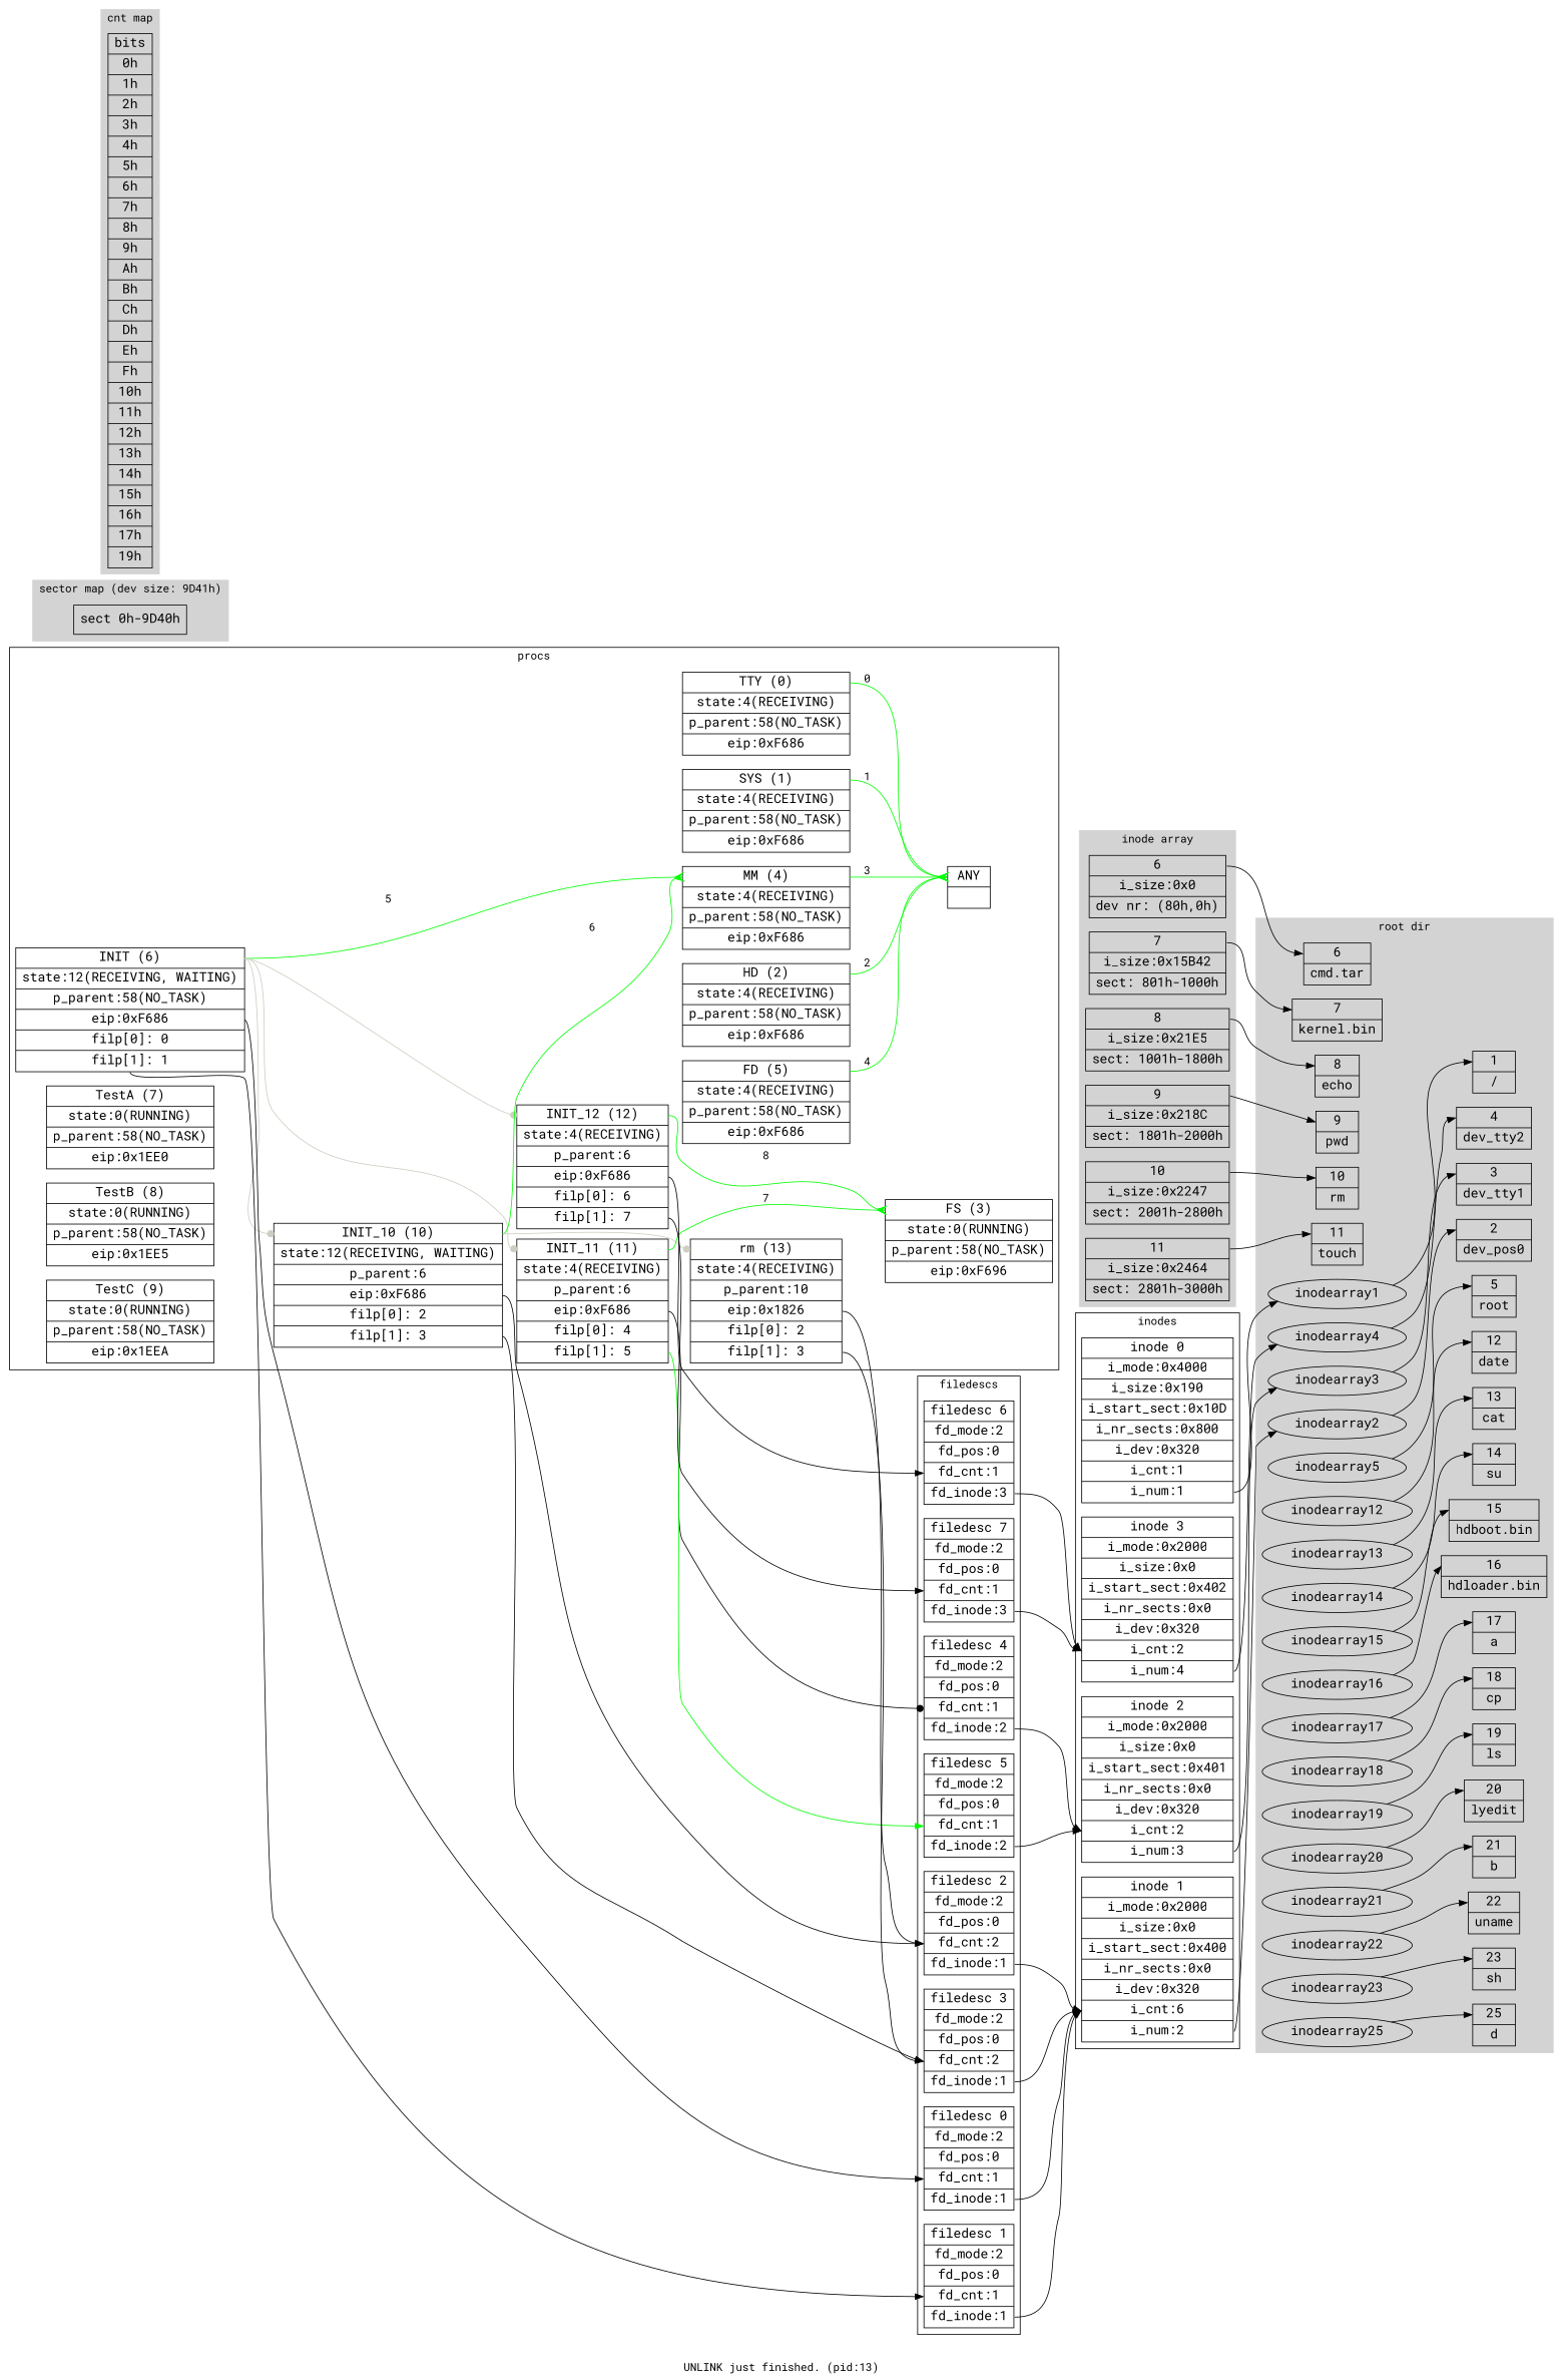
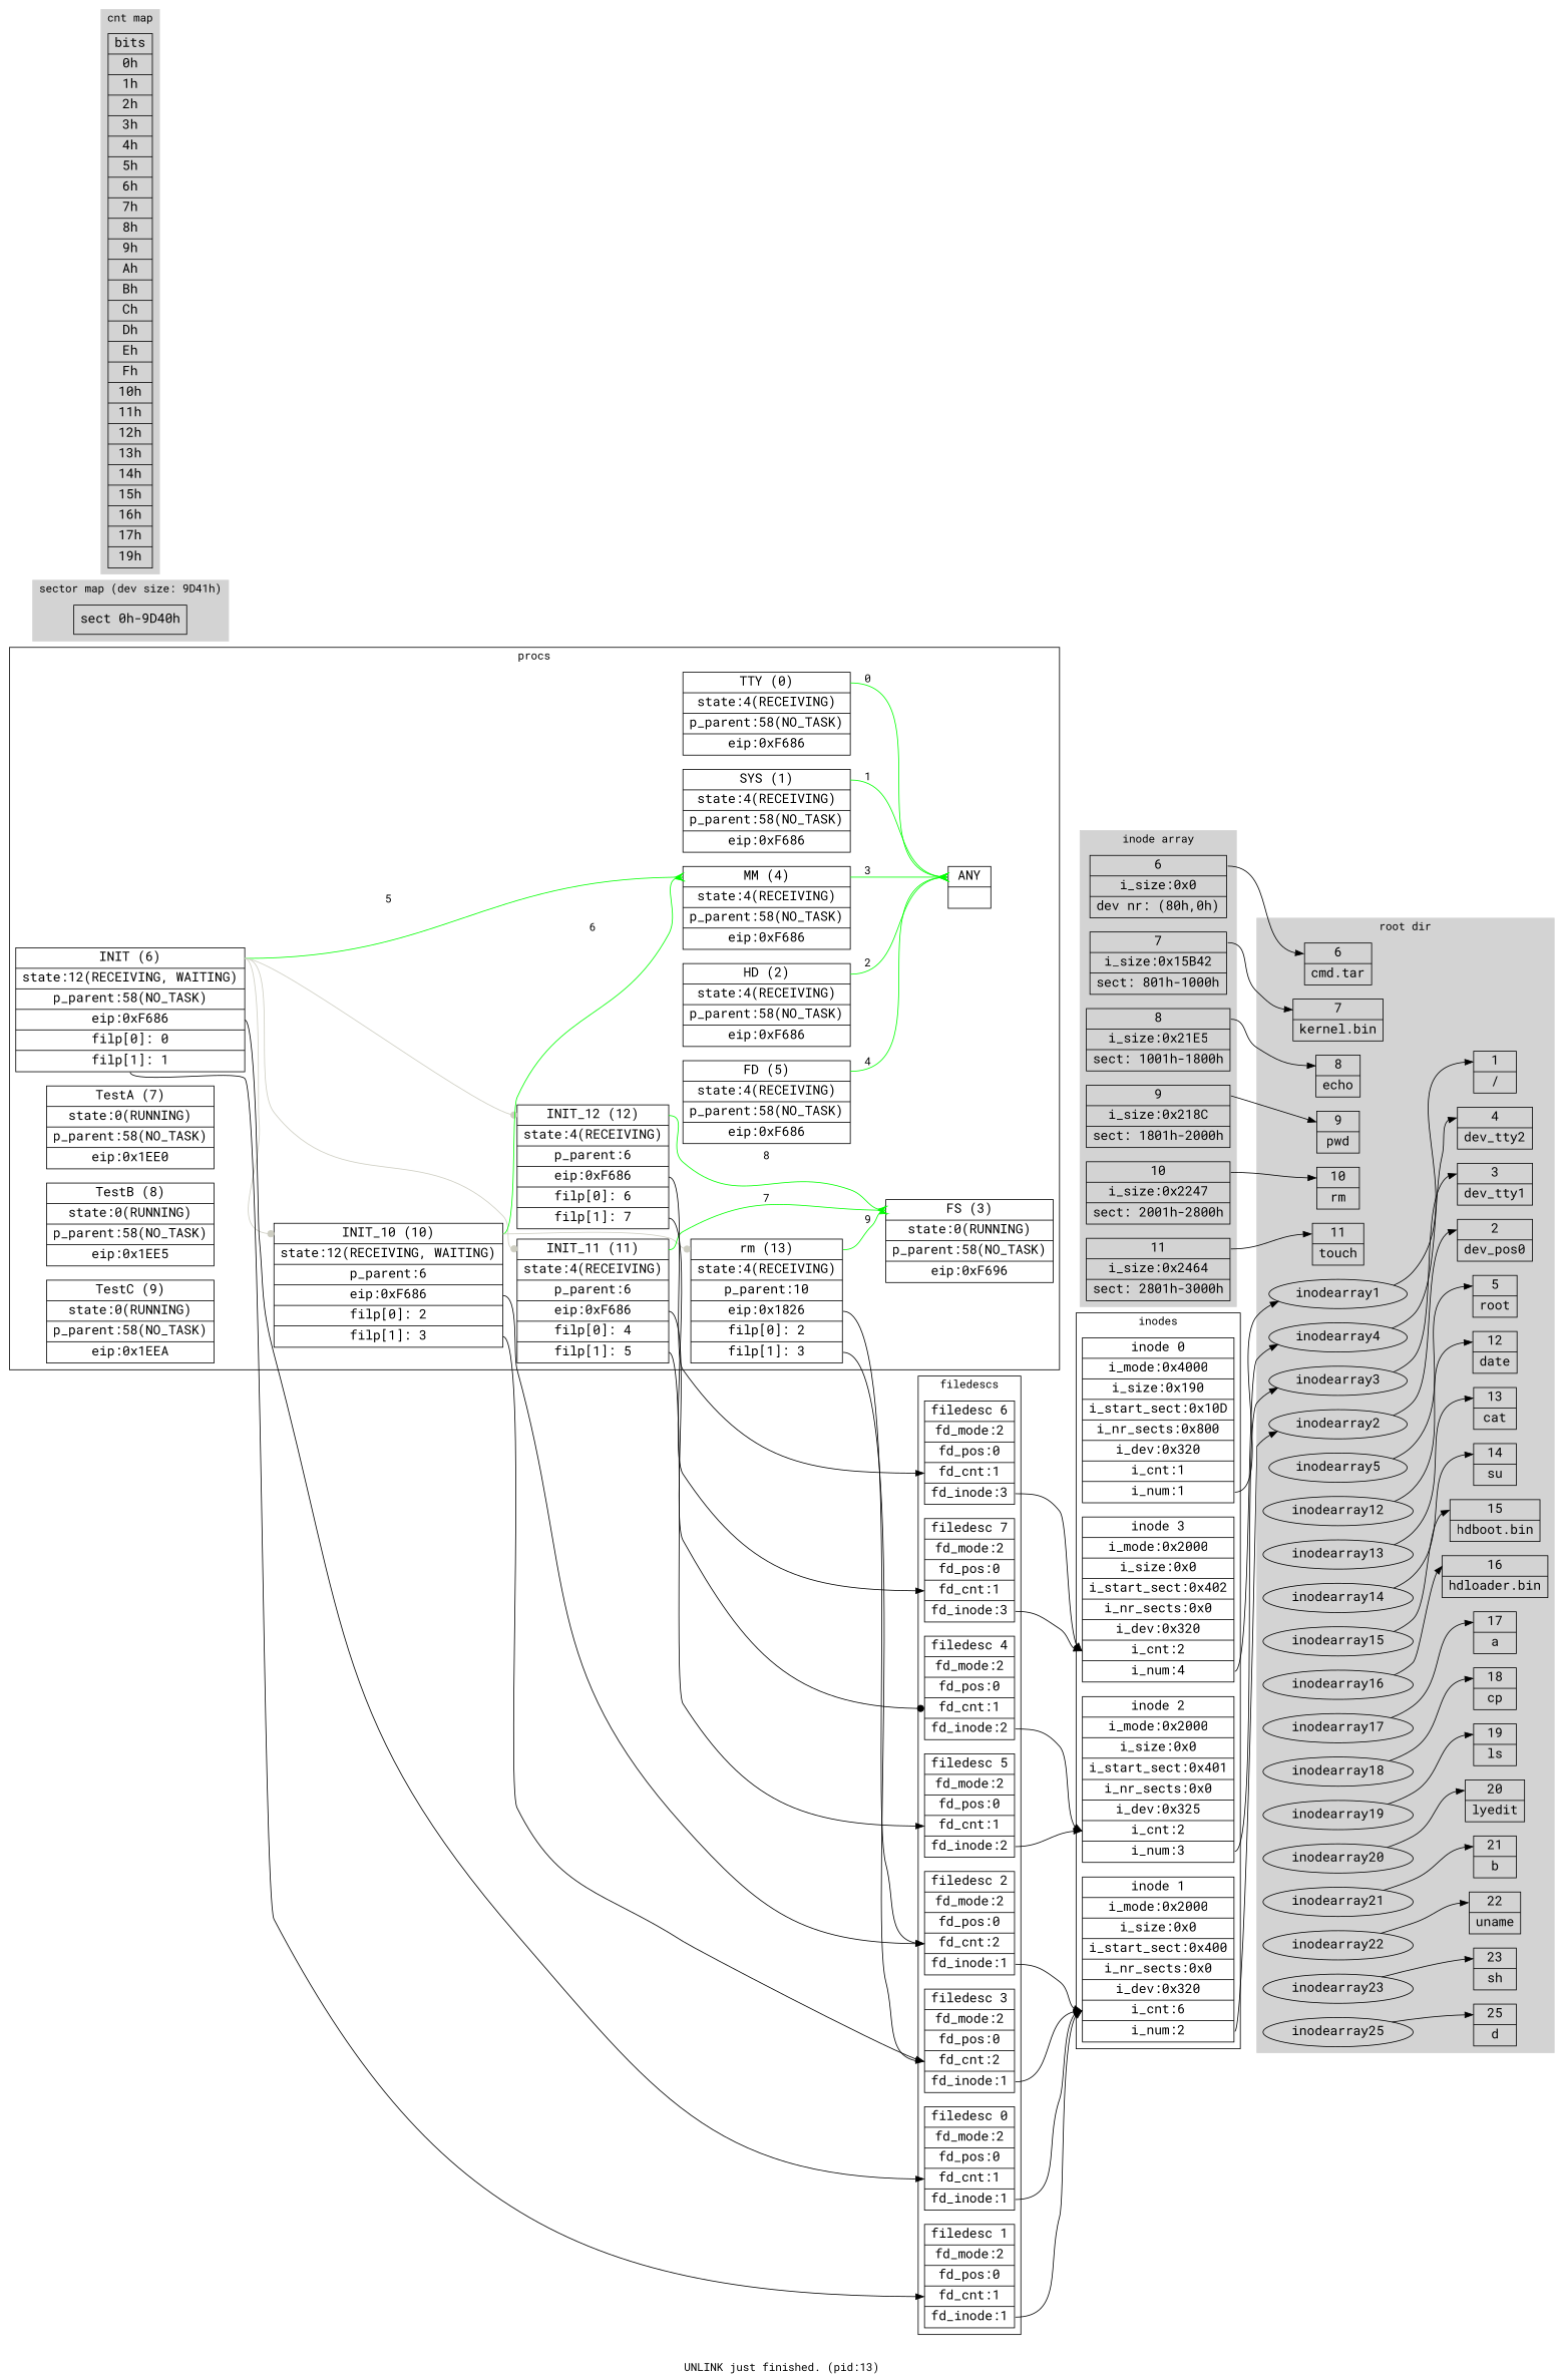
  digraph {
    fontname="Roboto Mono"
    label="UNLINK just finished. (pid:13)"
    rankdir=LR
    node [fontname="Roboto Mono" fontsize=16 shape=record]
    edge [fontname="Roboto Mono" headport=f0 tailport=f0]
    n1 [label="<f0>TTY (0) |<f1> state:4(RECEIVING)|<f2> p_parent:58(NO_TASK)|<f3> eip:0xF686 "]
    n2 [label="<f0>SYS (1) |<f1> state:4(RECEIVING)|<f2> p_parent:58(NO_TASK)|<f3> eip:0xF686 "]
    n3 [label="<f0>HD (2) |<f1> state:4(RECEIVING)|<f2> p_parent:58(NO_TASK)|<f3> eip:0xF686 "]
    n4 [label="<f0>FS (3) |<f1> state:0(RUNNING)|<f2> p_parent:58(NO_TASK)|<f3> eip:0xF696 "]
    n5 [label="<f0>MM (4) |<f1> state:4(RECEIVING)|<f2> p_parent:58(NO_TASK)|<f3> eip:0xF686 "]
    n6 [label="<f0>FD (5) |<f1> state:4(RECEIVING)|<f2> p_parent:58(NO_TASK)|<f3> eip:0xF686 "]
    n7 [label="<f0>INIT (6) |<f1> state:12(RECEIVING, WAITING)|<f2> p_parent:58(NO_TASK)|<f3> eip:0xF686 |<f3> filp[0]: 0 |<f4> filp[1]: 1 "]
    n8 [label="<f0>TestA (7) |<f1> state:0(RUNNING)|<f2> p_parent:58(NO_TASK)|<f3> eip:0x1EE0 "]
    n9 [label="<f0>TestB (8) |<f1> state:0(RUNNING)|<f2> p_parent:58(NO_TASK)|<f3> eip:0x1EE5 "]
    n10 [label="<f0>TestC (9) |<f1> state:0(RUNNING)|<f2> p_parent:58(NO_TASK)|<f3> eip:0x1EEA "]
    n11 [label="<f0>INIT_10 (10) |<f1> state:12(RECEIVING, WAITING)|<f2> p_parent:6|<f3> eip:0xF686 |<f3> filp[0]: 2 |<f4> filp[1]: 3 "]
    n12 [label="<f0>INIT_11 (11) |<f1> state:4(RECEIVING)|<f2> p_parent:6|<f3> eip:0xF686 |<f3> filp[0]: 4 |<f4> filp[1]: 5 "]
    n13 [label="<f0>INIT_12 (12) |<f1> state:4(RECEIVING)|<f2> p_parent:6|<f3> eip:0xF686 |<f3> filp[0]: 6 |<f4> filp[1]: 7 "]
    n14 [label="<f0>rm (13) |<f1> state:4(RECEIVING)|<f2> p_parent:10|<f3> eip:0x1826 |<f3> filp[0]: 2 |<f4> filp[1]: 3 "]
    n15 [label="<f0>ANY |<f1> "]
    n16 [label="<f0>filedesc 0|<f1> fd_mode:2|<f2> fd_pos:0|<f3> fd_cnt:1|<f4> fd_inode:1 "]
    n17 [label="<f0>filedesc 1|<f1> fd_mode:2|<f2> fd_pos:0|<f3> fd_cnt:1|<f4> fd_inode:1 "]
    n18 [label="<f0>filedesc 2|<f1> fd_mode:2|<f2> fd_pos:0|<f3> fd_cnt:2|<f4> fd_inode:1 "]
    n19 [label="<f0>filedesc 3|<f1> fd_mode:2|<f2> fd_pos:0|<f3> fd_cnt:2|<f4> fd_inode:1 "]
    n20 [label="<f0>filedesc 4|<f1> fd_mode:2|<f2> fd_pos:0|<f3> fd_cnt:1|<f4> fd_inode:2 "]
    n21 [label="<f0>filedesc 5|<f1> fd_mode:2|<f2> fd_pos:0|<f3> fd_cnt:1|<f4> fd_inode:2 "]
    n22 [label="<f0>filedesc 6|<f1> fd_mode:2|<f2> fd_pos:0|<f3> fd_cnt:1|<f4> fd_inode:3 "]
    n23 [label="<f0>filedesc 7|<f1> fd_mode:2|<f2> fd_pos:0|<f3> fd_cnt:1|<f4> fd_inode:3 "]
    n24 [label="<f0>inode 0|<f1> i_mode:0x4000|<f2> i_size:0x190|<f3> i_start_sect:0x10D|<f4> i_nr_sects:0x800|<f5> i_dev:0x320|<f6> i_cnt:1|<f7> i_num:1 "]
    n25 [label="<f0>inode 1|<f1> i_mode:0x2000|<f2> i_size:0x0|<f3> i_start_sect:0x400|<f4> i_nr_sects:0x0|<f5> i_dev:0x320|<f6> i_cnt:6|<f7> i_num:2 "]
-   n26 [label="<f0>inode 2|<f1> i_mode:0x2000|<f2> i_size:0x0|<f3> i_start_sect:0x401|<f4> i_nr_sects:0x0|<f5> i_dev:0x320|<f6> i_cnt:2|<f7> i_num:3 "]
+   n26 [label="<f0>inode 2|<f1> i_mode:0x2000|<f2> i_size:0x0|<f3> i_start_sect:0x401|<f4> i_nr_sects:0x0|<f5> i_dev:0x325|<f6> i_cnt:2|<f7> i_num:3 "]
    n27 [label="<f0>inode 3|<f1> i_mode:0x2000|<f2> i_size:0x0|<f3> i_start_sect:0x402|<f4> i_nr_sects:0x0|<f5> i_dev:0x320|<f6> i_cnt:2|<f7> i_num:4 "]
    n28 [label="<f0>sect 0h-9D40h "]
    n29 [label="<f0>bits| 0h | 1h | 2h | 3h | 4h | 5h | 6h | 7h | 8h | 9h | Ah | Bh | Ch | Dh | Eh | Fh | 10h | 11h | 12h | 13h | 14h | 15h | 16h | 17h | 19h "]
    n30 [label="<f0> 6|<f2> i_size:0x0|<f3> dev nr: (80h,0h) "]
    n31 [label="<f0> 7|<f2> i_size:0x15B42|<f3> sect: 801h-1000h "]
    n32 [label="<f0> 8|<f2> i_size:0x21E5|<f3> sect: 1001h-1800h "]
    n33 [label="<f0> 9|<f2> i_size:0x218C|<f3> sect: 1801h-2000h "]
    n34 [label="<f0> 10|<f2> i_size:0x2247|<f3> sect: 2001h-2800h "]
    n35 [label="<f0> 11|<f2> i_size:0x2464|<f3> sect: 2801h-3000h "]
    n36 [label="<f0> 6|<f2> cmd.tar "]
    n37 [label="<f0> 7|<f2> kernel.bin "]
    n38 [label="<f0> 8|<f2> echo "]
    n39 [label="<f0> 9|<f2> pwd "]
    n40 [label="<f0> 10|<f2> rm "]
    n41 [label="<f0> 11|<f2> touch "]
    n42 [label="<f0> 1|<f2> / "]
    inodearray1 [shape=ellipse]
    n44 [label="<f0> 2|<f2> dev_pos0 "]
    inodearray2 [shape=ellipse]
    n46 [label="<f0> 3|<f2> dev_tty1 "]
    inodearray3 [shape=ellipse]
    n48 [label="<f0> 4|<f2> dev_tty2 "]
    inodearray4 [shape=ellipse]
    n50 [label="<f0> 5|<f2> root "]
    inodearray5 [shape=ellipse]
    n52 [label="<f0> 12|<f2> date "]
    inodearray12 [shape=ellipse]
    n54 [label="<f0> 13|<f2> cat "]
    inodearray13 [shape=ellipse]
    n56 [label="<f0> 14|<f2> su "]
    inodearray14 [shape=ellipse]
    n58 [label="<f0> 15|<f2> hdboot.bin "]
    inodearray15 [shape=ellipse]
    n60 [label="<f0> 16|<f2> hdloader.bin "]
    inodearray16 [shape=ellipse]
    n62 [label="<f0> 17|<f2> a "]
    inodearray17 [shape=ellipse]
    n64 [label="<f0> 18|<f2> cp "]
    inodearray18 [shape=ellipse]
    n66 [label="<f0> 19|<f2> ls "]
    inodearray19 [shape=ellipse]
    n68 [label="<f0> 20|<f2> lyedit "]
    inodearray20 [shape=ellipse]
    n70 [label="<f0> 21|<f2> b "]
    inodearray21 [shape=ellipse]
    n72 [label="<f0> 22|<f2> uname "]
    inodearray22 [shape=ellipse]
    n74 [label="<f0> 23|<f2> sh "]
    inodearray23 [shape=ellipse]
    n76 [label="<f0> 25|<f2> d "]
    inodearray25 [shape=ellipse]
    subgraph cluster_1 {
      label=procs
      n1
      n2
      n3
      n4
      n5
      n6
      n7
      n8
      n9
      n10
      n11
      n12
      n13
      n14
      n15
    }
    subgraph cluster_2 {
      label=filedescs
      n16
      n17
      n18
      n19
      n20
      n21
      n22
      n23
    }
    subgraph cluster_3 {
      label=inodes
      n24
      n25
      n26
      n27
    }
    subgraph cluster_4 {
      color=lightgrey
      label="sector map (dev size: 9D41h)"
      style=filled
      n28
    }
    subgraph cluster_5 {
      color=lightgrey
      label="cnt map"
      style=filled
      n29
    }
    subgraph cluster_6 {
      color=lightgrey
      label="inode array"
      style=filled
      n30
      n31
      n32
      n33
      n34
      n35
    }
    subgraph cluster_7 {
      color=lightgrey
      label="root dir"
      style=filled
      n36
      n37
      n38
      n39
      n40
      n41
      n42
      inodearray1
      n44
      inodearray2
      n46
      inodearray3
      n48
      inodearray4
      n50
      inodearray5
      n52
      inodearray12
      n54
      inodearray13
      n56
      inodearray14
      n58
      inodearray15
      n60
      inodearray16
      n62
      inodearray17
      n64
      inodearray18
      n66
      inodearray19
      n68
      inodearray20
      n70
      inodearray21
      n72
      inodearray22
      n74
      inodearray23
      n76
      inodearray25
    }
    n1 -> n15 [arrowhead=crow color=green label=0]
    n2 -> n15 [arrowhead=crow color=green label=1]
    n3 -> n15 [arrowhead=crow color=green label=2]
    n5 -> n15 [arrowhead=crow color=green label=3]
    n6 -> n15 [arrowhead=crow color=green label=4]
    n7 -> n5 [arrowhead=crow color=green label=5]
    n7 -> n11 [arrowhead=dot color=ivory3]
    n7 -> n12 [arrowhead=dot color=ivory3]
    n7 -> n13 [arrowhead=dot color=ivory3]
    n7 -> n16 [headport=f3 tailport=f3]
    n7 -> n17 [headport=f3 tailport=f4]
    n11 -> n5 [arrowhead=crow color=green label=6]
    n11 -> n14 [arrowhead=dot color=ivory3]
    n11 -> n18 [headport=f3 tailport=f3]
    n11 -> n19 [headport=f3 tailport=f4]
    n12 -> n4 [arrowhead=crow color=green label=7]
    n12 -> n20 [arrowhead=dot headport=f3 tailport=f3]
-   n12 -> n21 [headport=f3 tailport=f4 color=green]
+   n12 -> n21 [headport=f3 tailport=f4]
    n13 -> n4 [arrowhead=crow color=green label=8]
    n13 -> n22 [headport=f3 tailport=f3]
    n13 -> n23 [headport=f3 tailport=f4]
+   n14 -> n4 [arrowhead=crow color=green label=9]
    n14 -> n18 [headport=f3 tailport=f3]
    n14 -> n19 [headport=f3 tailport=f4]
    n16 -> n25 [headport=f6 tailport=f4]
    n17 -> n25 [headport=f6 tailport=f4]
    n18 -> n25 [headport=f6 tailport=f4]
    n19 -> n25 [headport=f6 tailport=f4]
    n20 -> n26 [headport=f6 tailport=f4]
    n21 -> n26 [headport=f6 tailport=f4]
    n22 -> n27 [headport=f6 tailport=f4]
    n23 -> n27 [headport=f6 tailport=f4]
    n24 -> inodearray1 [tailport=f7]
    n25 -> inodearray2 [tailport=f7]
    n26 -> inodearray3 [tailport=f7]
    n27 -> inodearray4 [tailport=f7]
    n30 -> n36
    n31 -> n37
    n32 -> n38
    n33 -> n39
    n34 -> n40
    n35 -> n41
    inodearray1 -> n42
    inodearray2 -> n44
    inodearray3 -> n46
    inodearray4 -> n48
    inodearray5 -> n50
    inodearray12 -> n52
    inodearray13 -> n54
    inodearray14 -> n56
    inodearray15 -> n58
    inodearray16 -> n60
    inodearray17 -> n62
    inodearray18 -> n64
    inodearray19 -> n66
    inodearray20 -> n68
    inodearray21 -> n70
    inodearray22 -> n72
    inodearray23 -> n74
    inodearray25 -> n76
  }
